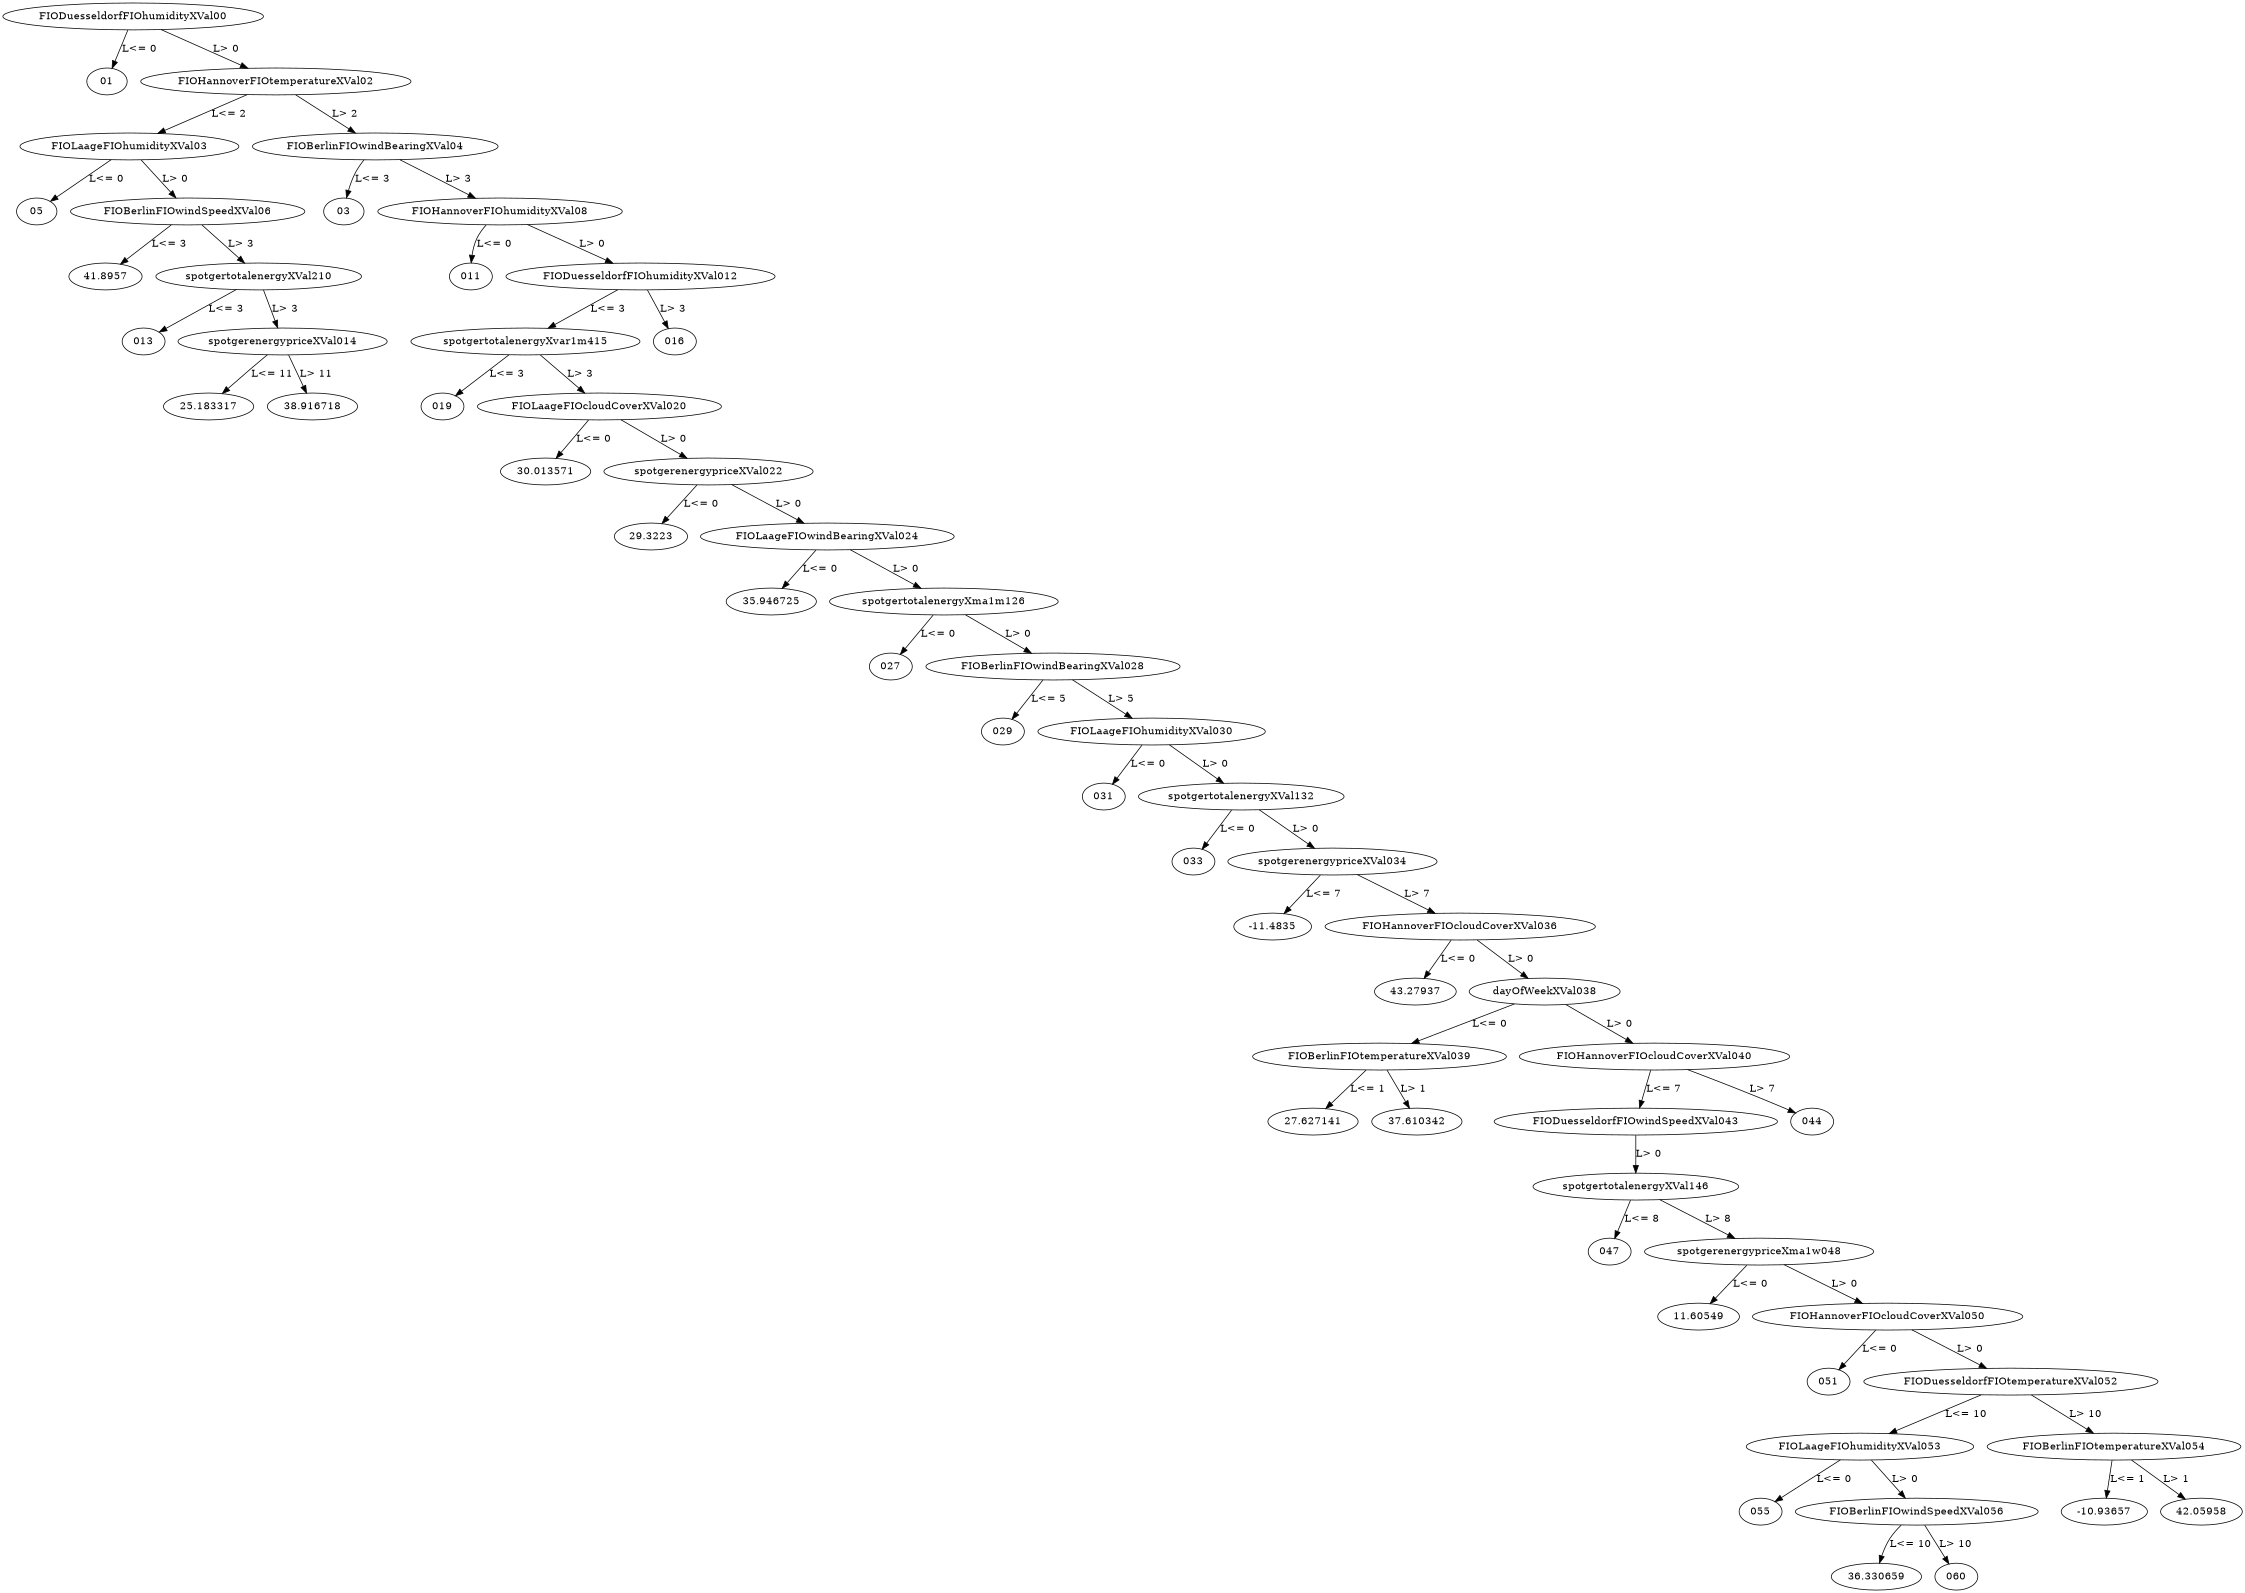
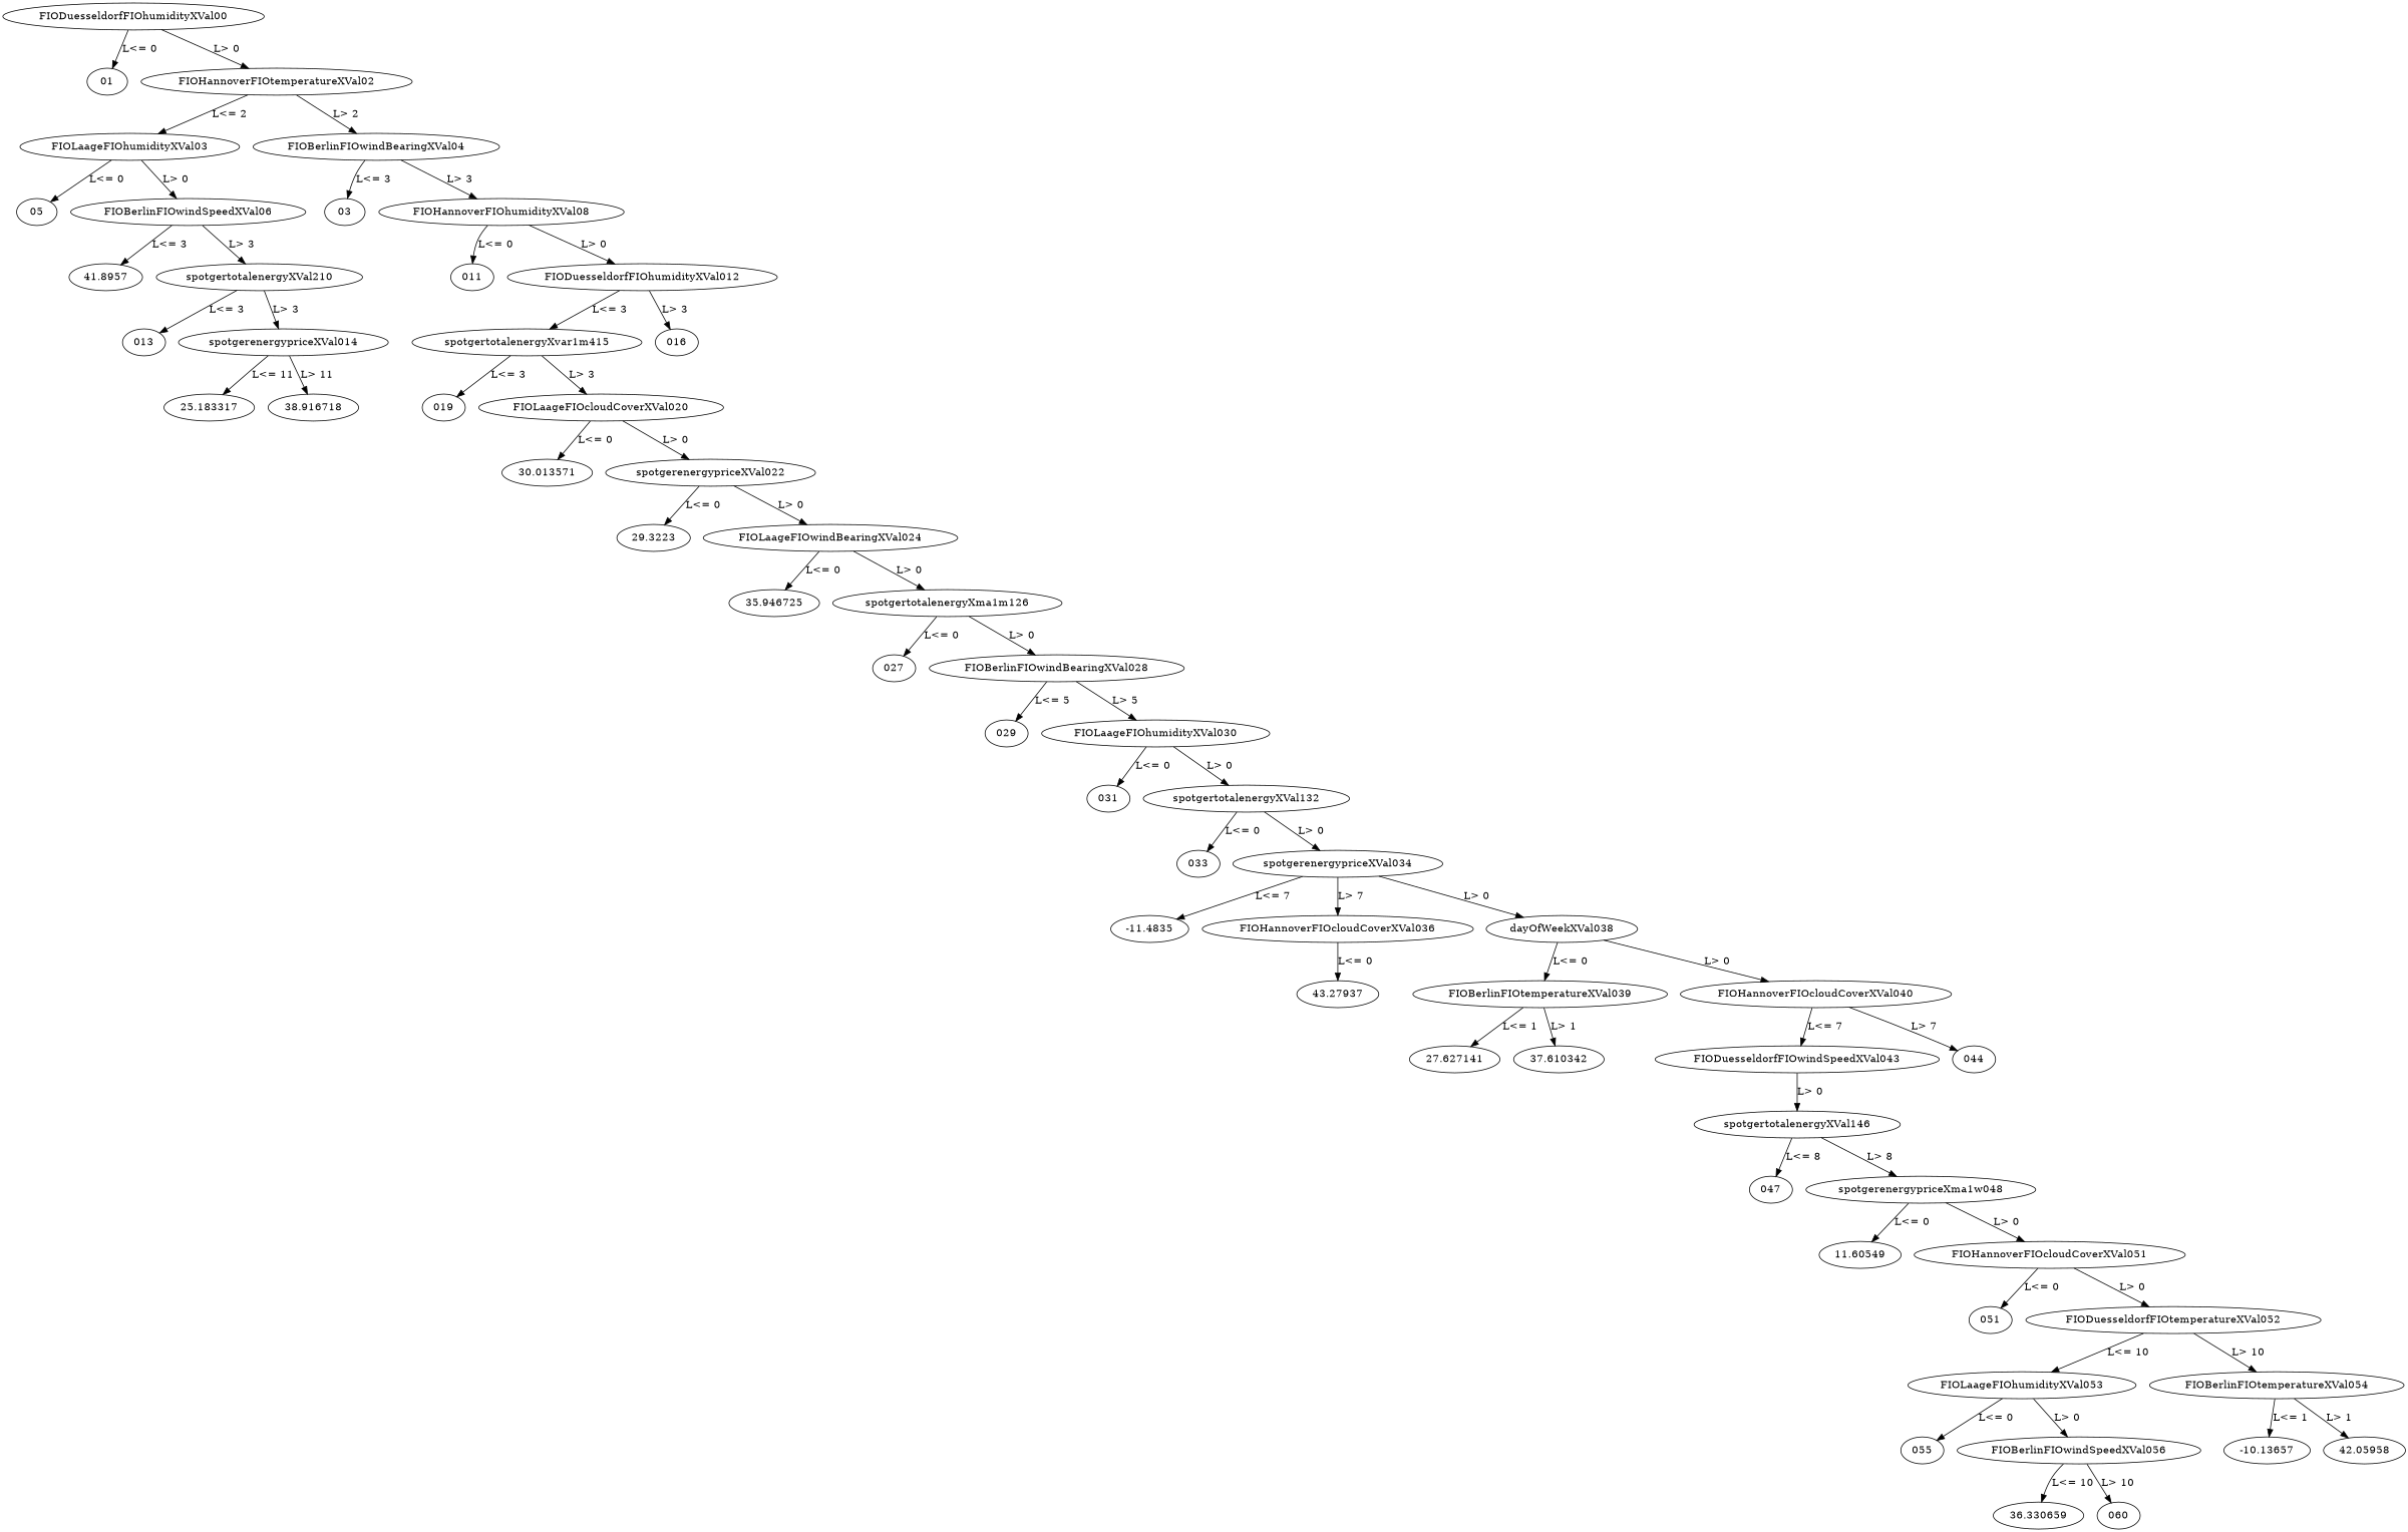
  digraph {
    FIODuesseldorfFIOhumidityXVal00
    01
    FIOHannoverFIOtemperatureXVal02
    FIOLaageFIOhumidityXVal03
    FIOBerlinFIOwindBearingXVal04
    05
    FIOBerlinFIOwindSpeedXVal06
    n8 [label=03]
    FIOHannoverFIOhumidityXVal08
    n10 [label=41.8957]
    spotgertotalenergyXVal210
    011
    FIODuesseldorfFIOhumidityXVal012
    013
    spotgerenergypriceXVal014
    spotgertotalenergyXvar1m415
    016
    25.183317
    38.916718
    019
    FIOLaageFIOcloudCoverXVal020
    n22 [label=30.013571]
    spotgerenergypriceXVal022
    29.3223
    FIOLaageFIOwindBearingXVal024
    35.946725
    spotgertotalenergyXma1m126
    027
    FIOBerlinFIOwindBearingXVal028
    029
    FIOLaageFIOhumidityXVal030
    031
    spotgertotalenergyXVal132
    033
    spotgerenergypriceXVal034
    -11.4835
    FIOHannoverFIOcloudCoverXVal036
    43.27937
    dayOfWeekXVal038
    FIOBerlinFIOtemperatureXVal039
    FIOHannoverFIOcloudCoverXVal040
    27.627141
    37.610342
    FIODuesseldorfFIOwindSpeedXVal043
    044
    spotgertotalenergyXVal146
    047
    spotgerenergypriceXma1w048
    11.60549
-   FIOHannoverFIOcloudCoverXVal050
+   FIOHannoverFIOcloudCoverXVal050 [label=FIOHannoverFIOcloudCoverXVal051]
    051
    FIODuesseldorfFIOtemperatureXVal052
    FIOLaageFIOhumidityXVal053
    FIOBerlinFIOtemperatureXVal054
    055
    FIOBerlinFIOwindSpeedXVal056
-   -10.13657 [label=-10.93657]
+   -10.13657
    42.05958
    36.330659
    060
    FIODuesseldorfFIOhumidityXVal00 -> 01 [label="L<= 0"]
    FIODuesseldorfFIOhumidityXVal00 -> FIOHannoverFIOtemperatureXVal02 [label="L> 0"]
    FIOHannoverFIOtemperatureXVal02 -> FIOLaageFIOhumidityXVal03 [label="L<= 2"]
    FIOHannoverFIOtemperatureXVal02 -> FIOBerlinFIOwindBearingXVal04 [label="L> 2"]
    FIOLaageFIOhumidityXVal03 -> 05 [label="L<= 0"]
    FIOLaageFIOhumidityXVal03 -> FIOBerlinFIOwindSpeedXVal06 [label="L> 0"]
    FIOBerlinFIOwindBearingXVal04 -> n8 [label="L<= 3"]
    FIOBerlinFIOwindBearingXVal04 -> FIOHannoverFIOhumidityXVal08 [label="L> 3"]
    FIOBerlinFIOwindSpeedXVal06 -> n10 [label="L<= 3"]
    FIOBerlinFIOwindSpeedXVal06 -> spotgertotalenergyXVal210 [label="L> 3"]
    FIOHannoverFIOhumidityXVal08 -> 011 [label="L<= 0"]
    FIOHannoverFIOhumidityXVal08 -> FIODuesseldorfFIOhumidityXVal012 [label="L> 0"]
    spotgertotalenergyXVal210 -> 013 [label="L<= 3"]
    spotgertotalenergyXVal210 -> spotgerenergypriceXVal014 [label="L> 3"]
    FIODuesseldorfFIOhumidityXVal012 -> spotgertotalenergyXvar1m415 [label="L<= 3"]
    FIODuesseldorfFIOhumidityXVal012 -> 016 [label="L> 3"]
    spotgerenergypriceXVal014 -> 25.183317 [label="L<= 11"]
    spotgerenergypriceXVal014 -> 38.916718 [label="L> 11"]
    spotgertotalenergyXvar1m415 -> 019 [label="L<= 3"]
    spotgertotalenergyXvar1m415 -> FIOLaageFIOcloudCoverXVal020 [label="L> 3"]
    FIOLaageFIOcloudCoverXVal020 -> n22 [label="L<= 0"]
    FIOLaageFIOcloudCoverXVal020 -> spotgerenergypriceXVal022 [label="L> 0"]
    spotgerenergypriceXVal022 -> 29.3223 [label="L<= 0"]
    spotgerenergypriceXVal022 -> FIOLaageFIOwindBearingXVal024 [label="L> 0"]
    FIOLaageFIOwindBearingXVal024 -> 35.946725 [label="L<= 0"]
    FIOLaageFIOwindBearingXVal024 -> spotgertotalenergyXma1m126 [label="L> 0"]
    spotgertotalenergyXma1m126 -> 027 [label="L<= 0"]
    spotgertotalenergyXma1m126 -> FIOBerlinFIOwindBearingXVal028 [label="L> 0"]
    FIOBerlinFIOwindBearingXVal028 -> 029 [label="L<= 5"]
    FIOBerlinFIOwindBearingXVal028 -> FIOLaageFIOhumidityXVal030 [label="L> 5"]
    FIOLaageFIOhumidityXVal030 -> 031 [label="L<= 0"]
    FIOLaageFIOhumidityXVal030 -> spotgertotalenergyXVal132 [label="L> 0"]
    spotgertotalenergyXVal132 -> 033 [label="L<= 0"]
    spotgertotalenergyXVal132 -> spotgerenergypriceXVal034 [label="L> 0"]
    spotgerenergypriceXVal034 -> -11.4835 [label="L<= 7"]
    spotgerenergypriceXVal034 -> FIOHannoverFIOcloudCoverXVal036 [label="L> 7"]
    FIOHannoverFIOcloudCoverXVal036 -> 43.27937 [label="L<= 0"]
-   FIOHannoverFIOcloudCoverXVal036 -> dayOfWeekXVal038 [label="L> 0"]
+   spotgerenergypriceXVal034 -> dayOfWeekXVal038 [label="L> 0"]
    dayOfWeekXVal038 -> FIOBerlinFIOtemperatureXVal039 [label="L<= 0"]
    dayOfWeekXVal038 -> FIOHannoverFIOcloudCoverXVal040 [label="L> 0"]
    FIOBerlinFIOtemperatureXVal039 -> 27.627141 [label="L<= 1"]
    FIOBerlinFIOtemperatureXVal039 -> 37.610342 [label="L> 1"]
    FIOHannoverFIOcloudCoverXVal040 -> FIODuesseldorfFIOwindSpeedXVal043 [label="L<= 7"]
    FIOHannoverFIOcloudCoverXVal040 -> 044 [label="L> 7"]
    FIODuesseldorfFIOwindSpeedXVal043 -> spotgertotalenergyXVal146 [label="L> 0"]
    spotgertotalenergyXVal146 -> 047 [label="L<= 8"]
    spotgertotalenergyXVal146 -> spotgerenergypriceXma1w048 [label="L> 8"]
    spotgerenergypriceXma1w048 -> 11.60549 [label="L<= 0"]
    spotgerenergypriceXma1w048 -> FIOHannoverFIOcloudCoverXVal050 [label="L> 0"]
    FIOHannoverFIOcloudCoverXVal050 -> 051 [label="L<= 0"]
    FIOHannoverFIOcloudCoverXVal050 -> FIODuesseldorfFIOtemperatureXVal052 [label="L> 0"]
    FIODuesseldorfFIOtemperatureXVal052 -> FIOLaageFIOhumidityXVal053 [label="L<= 10"]
    FIODuesseldorfFIOtemperatureXVal052 -> FIOBerlinFIOtemperatureXVal054 [label="L> 10"]
    FIOLaageFIOhumidityXVal053 -> 055 [label="L<= 0"]
    FIOLaageFIOhumidityXVal053 -> FIOBerlinFIOwindSpeedXVal056 [label="L> 0"]
    FIOBerlinFIOtemperatureXVal054 -> -10.13657 [label="L<= 1"]
    FIOBerlinFIOtemperatureXVal054 -> 42.05958 [label="L> 1"]
    FIOBerlinFIOwindSpeedXVal056 -> 36.330659 [label="L<= 10"]
    FIOBerlinFIOwindSpeedXVal056 -> 060 [label="L> 10"]
  }
